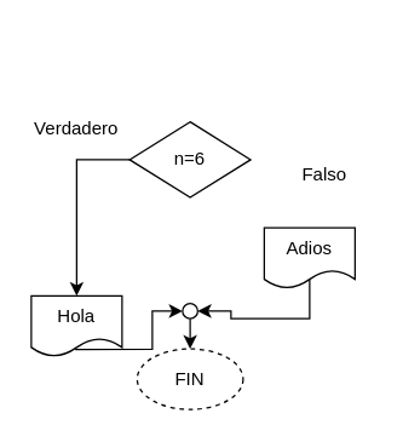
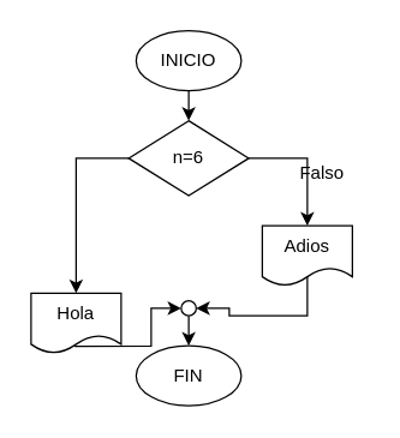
  <mxCell id="0" />
  <mxCell id="1" parent="0" />
- <mxCell id="4" value="FIN" style="ellipse;whiteSpace=wrap;html=1;dashed=1;" parent="1" vertex="1"><mxGeometry x="90" y="230" width="70" height="40" as="geometry" /></mxCell>
+ <mxCell id="2" style="edgeStyle=orthogonalEdgeStyle;rounded=0;orthogonalLoop=1;jettySize=auto;html=1;exitX=0.5;exitY=1;exitDx=0;exitDy=0;entryX=0.5;entryY=0;entryDx=0;entryDy=0;" parent="1" source="3" target="7" edge="1"><mxGeometry relative="1" as="geometry" /></mxCell>
+ <mxCell id="3" value="INICIO" style="ellipse;whiteSpace=wrap;html=1;" parent="1" vertex="1"><mxGeometry x="90" y="20" width="70" height="40" as="geometry" /></mxCell>
+ <mxCell id="4" value="FIN" style="ellipse;whiteSpace=wrap;html=1;" parent="1" vertex="1"><mxGeometry x="90" y="230" width="70" height="40" as="geometry" /></mxCell>
  <mxCell id="5" style="edgeStyle=orthogonalEdgeStyle;rounded=0;orthogonalLoop=1;jettySize=auto;html=1;exitX=0;exitY=0.5;exitDx=0;exitDy=0;entryX=0.5;entryY=0;entryDx=0;entryDy=0;" parent="1" source="7" target="8" edge="1"><mxGeometry relative="1" as="geometry" /></mxCell>
+ <mxCell id="6" style="edgeStyle=orthogonalEdgeStyle;rounded=0;orthogonalLoop=1;jettySize=auto;html=1;exitX=1;exitY=0.5;exitDx=0;exitDy=0;entryX=0.5;entryY=0;entryDx=0;entryDy=0;" parent="1" source="7" target="9" edge="1"><mxGeometry relative="1" as="geometry" /></mxCell>
  <mxCell id="7" value="n=6" style="rhombus;whiteSpace=wrap;html=1;" parent="1" vertex="1"><mxGeometry x="85" y="80" width="80" height="50" as="geometry" /></mxCell>
  <mxCell id="8" value="Hola" style="shape=document;whiteSpace=wrap;html=1;boundedLbl=1;" parent="1" vertex="1"><mxGeometry x="20" y="195" width="60" height="40" as="geometry" /></mxCell>
  <mxCell id="9" value="Adios" style="shape=document;whiteSpace=wrap;html=1;boundedLbl=1;" parent="1" vertex="1"><mxGeometry x="174" y="150" width="60" height="40" as="geometry" /></mxCell>
  <mxCell id="10" style="edgeStyle=orthogonalEdgeStyle;rounded=0;orthogonalLoop=1;jettySize=auto;html=1;exitX=0;exitY=0.5;exitDx=0;exitDy=0;startArrow=classic;startFill=1;endArrow=none;endFill=0;entryX=0.483;entryY=0.883;entryDx=0;entryDy=0;entryPerimeter=0;" parent="1" source="13" target="8" edge="1"><mxGeometry relative="1" as="geometry"><mxPoint x="0" y="220" as="targetPoint" /></mxGeometry></mxCell>
  <mxCell id="11" style="edgeStyle=orthogonalEdgeStyle;rounded=0;orthogonalLoop=1;jettySize=auto;html=1;exitX=1;exitY=0.5;exitDx=0;exitDy=0;startArrow=classic;startFill=1;endArrow=none;endFill=0;entryX=0.5;entryY=0.855;entryDx=0;entryDy=0;entryPerimeter=0;" parent="1" source="13" target="9" edge="1"><mxGeometry relative="1" as="geometry"><mxPoint x="260" y="220" as="targetPoint" /></mxGeometry></mxCell>
  <mxCell id="12" style="edgeStyle=orthogonalEdgeStyle;rounded=0;orthogonalLoop=1;jettySize=auto;html=1;exitX=0.5;exitY=1;exitDx=0;exitDy=0;entryX=0.5;entryY=0;entryDx=0;entryDy=0;" parent="1" source="13" target="4" edge="1"><mxGeometry relative="1" as="geometry" /></mxCell>
  <mxCell id="13" value="" style="ellipse;whiteSpace=wrap;html=1;aspect=fixed;" parent="1" vertex="1"><mxGeometry x="120" y="200" width="10" height="10" as="geometry" /></mxCell>
- <mxCell id="14" value="Verdadero" style="text;html=1;strokeColor=none;fillColor=none;align=center;verticalAlign=middle;whiteSpace=wrap;rounded=0;" vertex="1" parent="1"><mxGeometry x="20" y="70" width="60" height="30" as="geometry" /></mxCell>
  <mxCell id="15" value="Falso" style="text;html=1;strokeColor=none;fillColor=none;align=center;verticalAlign=middle;whiteSpace=wrap;rounded=0;" vertex="1" parent="1"><mxGeometry x="183.5" y="100" width="60" height="30" as="geometry" /></mxCell>
